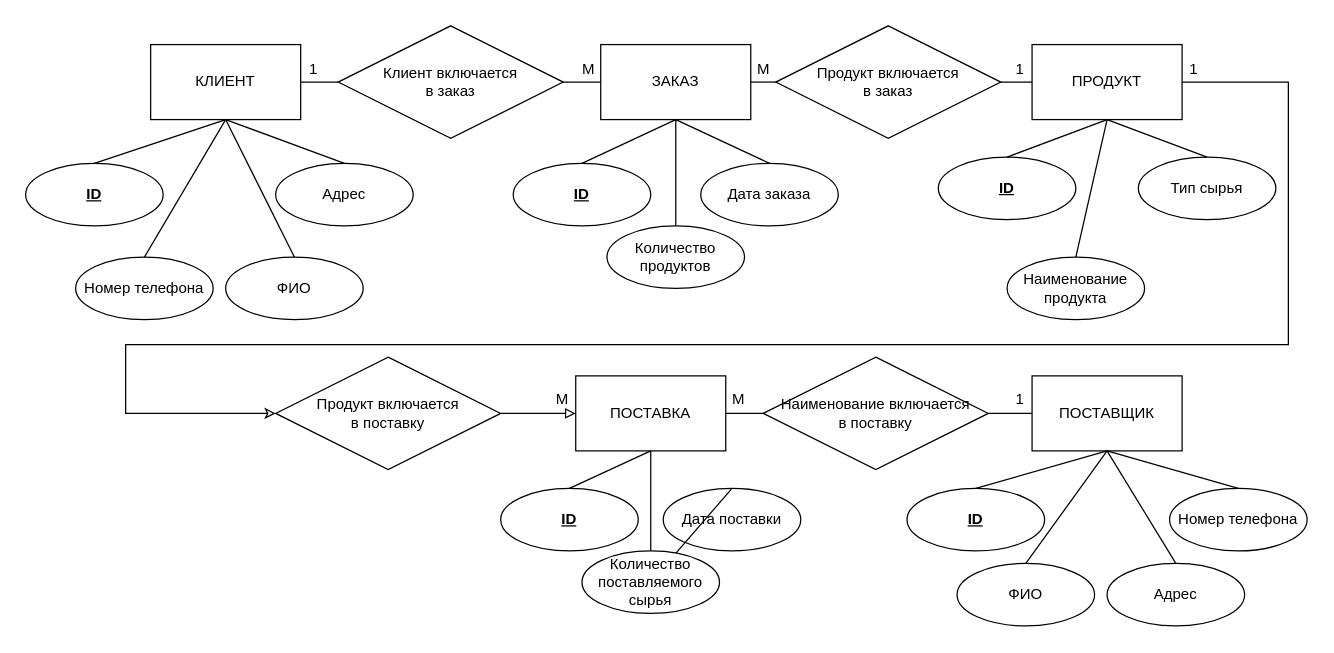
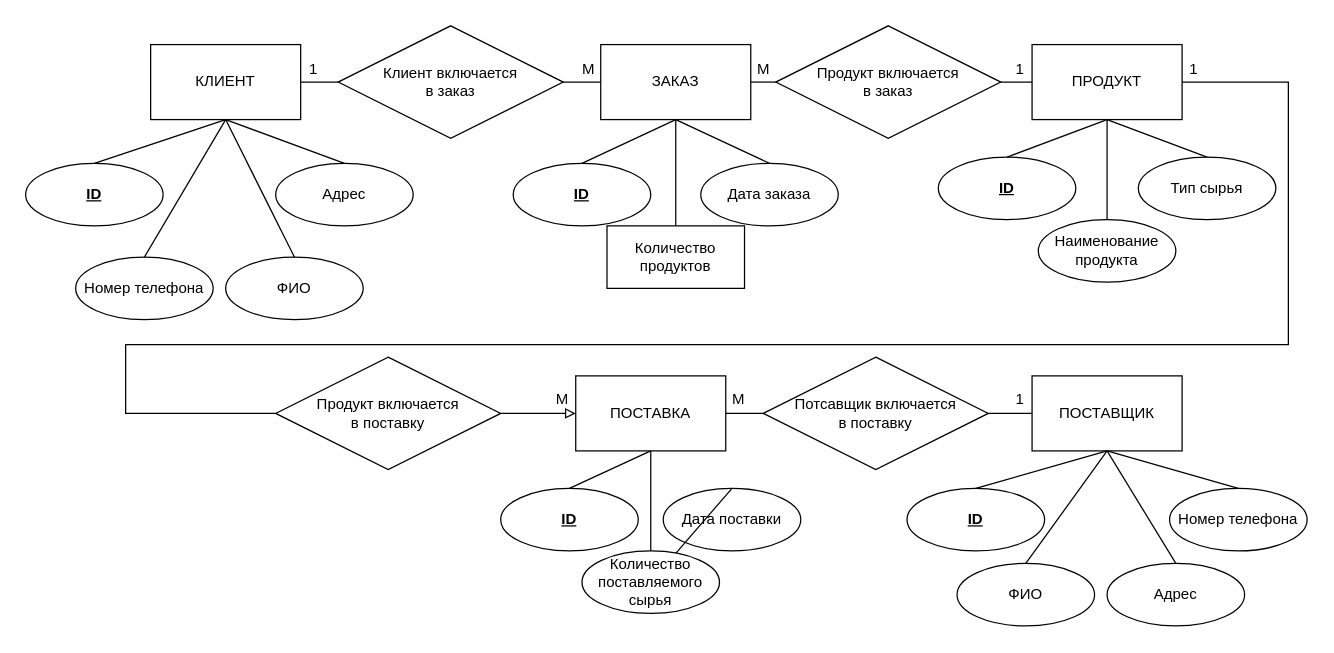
  <mxCell id="0" />
  <mxCell id="1" parent="0" />
  <mxCell id="2" value="КЛИЕНТ" style="rounded=0;whiteSpace=wrap;html=1;" parent="1" vertex="1"><mxGeometry x="120" y="35" width="120" height="60" as="geometry" /></mxCell>
- <mxCell id="3" style="edgeStyle=orthogonalEdgeStyle;rounded=0;orthogonalLoop=1;jettySize=auto;html=1;exitX=1;exitY=0.5;exitDx=0;exitDy=0;entryX=0;entryY=0.5;entryDx=0;entryDy=0;endArrow=classic;endFill=0;" parent="1" source="4" target="53" edge="1"><mxGeometry relative="1" as="geometry"><Array as="points"><mxPoint x="1030" y="65" /><mxPoint x="1030" y="275" /><mxPoint x="100" y="275" /><mxPoint x="100" y="330" /></Array></mxGeometry></mxCell>
+ <mxCell id="3" style="edgeStyle=orthogonalEdgeStyle;rounded=0;orthogonalLoop=1;jettySize=auto;html=1;exitX=1;exitY=0.5;exitDx=0;exitDy=0;entryX=0;entryY=0.5;entryDx=0;entryDy=0;endArrow=none;endFill=0;" parent="1" source="4" target="53" edge="1"><mxGeometry relative="1" as="geometry"><Array as="points"><mxPoint x="1030" y="65" /><mxPoint x="1030" y="275" /><mxPoint x="100" y="275" /><mxPoint x="100" y="330" /></Array></mxGeometry></mxCell>
  <mxCell id="4" value="ПРОДУКТ" style="rounded=0;whiteSpace=wrap;html=1;" parent="1" vertex="1"><mxGeometry x="825" y="35" width="120" height="60" as="geometry" /></mxCell>
  <mxCell id="5" value="ЗАКАЗ" style="rounded=0;whiteSpace=wrap;html=1;" parent="1" vertex="1"><mxGeometry x="480" y="35" width="120" height="60" as="geometry" /></mxCell>
  <mxCell id="6" value="ПОСТАВКА" style="rounded=0;whiteSpace=wrap;html=1;" parent="1" vertex="1"><mxGeometry x="460" y="300" width="120" height="60" as="geometry" /></mxCell>
  <mxCell id="7" value="ПОСТАВЩИК" style="rounded=0;whiteSpace=wrap;html=1;" parent="1" vertex="1"><mxGeometry x="825" y="300" width="120" height="60" as="geometry" /></mxCell>
  <mxCell id="8" value="&lt;u&gt;&lt;b&gt;ID&lt;/b&gt;&lt;/u&gt;" style="ellipse;whiteSpace=wrap;html=1;" parent="1" vertex="1"><mxGeometry x="20" y="130" width="110" height="50" as="geometry" /></mxCell>
  <mxCell id="9" value="ФИО" style="ellipse;whiteSpace=wrap;html=1;" parent="1" vertex="1"><mxGeometry x="180" y="205" width="110" height="50" as="geometry" /></mxCell>
  <mxCell id="10" value="Адрес" style="ellipse;whiteSpace=wrap;html=1;" parent="1" vertex="1"><mxGeometry x="220" y="130" width="110" height="50" as="geometry" /></mxCell>
- <mxCell id="11" value="Наименование продукта" style="ellipse;whiteSpace=wrap;html=1;" parent="1" vertex="1"><mxGeometry x="805" y="205" width="110" height="50" as="geometry" /></mxCell>
+ <mxCell id="11" value="Наименование продукта" style="ellipse;whiteSpace=wrap;html=1;" parent="1" vertex="1"><mxGeometry x="830" y="175" width="110" height="50" as="geometry" /></mxCell>
  <mxCell id="12" value="Номер телефона" style="ellipse;whiteSpace=wrap;html=1;" parent="1" vertex="1"><mxGeometry x="60" y="205" width="110" height="50" as="geometry" /></mxCell>
  <mxCell id="13" value="&lt;b&gt;&lt;u&gt;ID&lt;/u&gt;&lt;/b&gt;" style="ellipse;whiteSpace=wrap;html=1;" parent="1" vertex="1"><mxGeometry x="750" y="125" width="110" height="50" as="geometry" /></mxCell>
  <mxCell id="14" value="" style="endArrow=none;html=1;rounded=0;exitX=0.5;exitY=0;exitDx=0;exitDy=0;entryX=0.5;entryY=1;entryDx=0;entryDy=0;" parent="1" source="8" target="2" edge="1"><mxGeometry width="50" height="50" relative="1" as="geometry"><mxPoint x="410" y="105" as="sourcePoint" /><mxPoint x="460" y="55" as="targetPoint" /></mxGeometry></mxCell>
  <mxCell id="15" value="" style="endArrow=none;html=1;rounded=0;exitX=0.5;exitY=0;exitDx=0;exitDy=0;entryX=0.5;entryY=1;entryDx=0;entryDy=0;" parent="1" source="9" target="2" edge="1"><mxGeometry width="50" height="50" relative="1" as="geometry"><mxPoint x="410" y="105" as="sourcePoint" /><mxPoint x="460" y="55" as="targetPoint" /></mxGeometry></mxCell>
  <mxCell id="16" value="" style="endArrow=none;html=1;rounded=0;entryX=0.5;entryY=1;entryDx=0;entryDy=0;exitX=0.5;exitY=0;exitDx=0;exitDy=0;" parent="1" source="12" target="2" edge="1"><mxGeometry width="50" height="50" relative="1" as="geometry"><mxPoint x="410" y="105" as="sourcePoint" /><mxPoint x="460" y="55" as="targetPoint" /></mxGeometry></mxCell>
  <mxCell id="17" value="" style="endArrow=none;html=1;rounded=0;exitX=0.5;exitY=0;exitDx=0;exitDy=0;entryX=0.5;entryY=1;entryDx=0;entryDy=0;" parent="1" source="10" target="2" edge="1"><mxGeometry width="50" height="50" relative="1" as="geometry"><mxPoint x="410" y="105" as="sourcePoint" /><mxPoint x="180" y="105" as="targetPoint" /></mxGeometry></mxCell>
  <mxCell id="18" value="Дата заказа" style="ellipse;whiteSpace=wrap;html=1;" parent="1" vertex="1"><mxGeometry x="560" y="130" width="110" height="50" as="geometry" /></mxCell>
  <mxCell id="19" value="&lt;b&gt;&lt;u&gt;ID&lt;/u&gt;&lt;/b&gt;" style="ellipse;whiteSpace=wrap;html=1;" parent="1" vertex="1"><mxGeometry x="410" y="130" width="110" height="50" as="geometry" /></mxCell>
  <mxCell id="20" value="Тип сырья" style="ellipse;whiteSpace=wrap;html=1;" parent="1" vertex="1"><mxGeometry x="910" y="125" width="110" height="50" as="geometry" /></mxCell>
  <mxCell id="21" value="" style="endArrow=none;html=1;rounded=0;entryX=0.5;entryY=0;entryDx=0;entryDy=0;exitX=0.5;exitY=1;exitDx=0;exitDy=0;" parent="1" source="4" target="13" edge="1"><mxGeometry width="50" height="50" relative="1" as="geometry"><mxPoint x="840" y="105" as="sourcePoint" /><mxPoint x="810" y="-125" as="targetPoint" /></mxGeometry></mxCell>
  <mxCell id="22" value="" style="endArrow=none;html=1;rounded=0;exitX=0.5;exitY=0;exitDx=0;exitDy=0;entryX=0.5;entryY=1;entryDx=0;entryDy=0;" parent="1" source="11" target="4" edge="1"><mxGeometry width="50" height="50" relative="1" as="geometry"><mxPoint x="760" y="-75" as="sourcePoint" /><mxPoint x="910" y="85" as="targetPoint" /></mxGeometry></mxCell>
  <mxCell id="23" value="" style="endArrow=none;html=1;rounded=0;exitX=0.5;exitY=0;exitDx=0;exitDy=0;entryX=0.5;entryY=1;entryDx=0;entryDy=0;" parent="1" source="20" target="4" edge="1"><mxGeometry width="50" height="50" relative="1" as="geometry"><mxPoint x="760" y="-75" as="sourcePoint" /><mxPoint x="810" y="-125" as="targetPoint" /></mxGeometry></mxCell>
- <mxCell id="24" value="Количество продуктов" style="ellipse;whiteSpace=wrap;html=1;" parent="1" vertex="1"><mxGeometry x="485" y="180" width="110" height="50" as="geometry" /></mxCell>
+ <mxCell id="24" value="Количество продуктов" style="whiteSpace=wrap;html=1;rounded=0;" parent="1" vertex="1"><mxGeometry x="485" y="180" width="110" height="50" as="geometry" /></mxCell>
  <mxCell id="25" value="" style="endArrow=none;html=1;rounded=0;exitX=0.5;exitY=1;exitDx=0;exitDy=0;entryX=0.5;entryY=0;entryDx=0;entryDy=0;" parent="1" source="5" target="19" edge="1"><mxGeometry width="50" height="50" relative="1" as="geometry"><mxPoint x="330" y="70" as="sourcePoint" /><mxPoint x="380" y="20" as="targetPoint" /></mxGeometry></mxCell>
  <mxCell id="26" value="" style="endArrow=none;html=1;rounded=0;entryX=0.5;entryY=1;entryDx=0;entryDy=0;exitX=0.5;exitY=0;exitDx=0;exitDy=0;" parent="1" source="24" target="5" edge="1"><mxGeometry width="50" height="50" relative="1" as="geometry"><mxPoint x="330" y="70" as="sourcePoint" /><mxPoint x="380" y="20" as="targetPoint" /></mxGeometry></mxCell>
  <mxCell id="27" value="" style="endArrow=none;html=1;rounded=0;entryX=0.5;entryY=1;entryDx=0;entryDy=0;exitX=0.5;exitY=0;exitDx=0;exitDy=0;" parent="1" source="18" target="5" edge="1"><mxGeometry width="50" height="50" relative="1" as="geometry"><mxPoint x="330" y="70" as="sourcePoint" /><mxPoint x="380" y="20" as="targetPoint" /></mxGeometry></mxCell>
  <mxCell id="28" value="&lt;u&gt;&lt;b&gt;ID&lt;/b&gt;&lt;/u&gt;" style="ellipse;whiteSpace=wrap;html=1;" parent="1" vertex="1"><mxGeometry x="400" y="390" width="110" height="50" as="geometry" /></mxCell>
  <mxCell id="29" value="Количество поставляемого сырья" style="ellipse;whiteSpace=wrap;html=1;" parent="1" vertex="1"><mxGeometry x="465" y="440" width="110" height="50" as="geometry" /></mxCell>
  <mxCell id="30" value="Дата поставки" style="ellipse;whiteSpace=wrap;html=1;" parent="1" vertex="1"><mxGeometry x="530" y="390" width="110" height="50" as="geometry" /></mxCell>
  <mxCell id="31" value="Адрес" style="ellipse;whiteSpace=wrap;html=1;" parent="1" vertex="1"><mxGeometry x="885" y="450" width="110" height="50" as="geometry" /></mxCell>
  <mxCell id="32" value="&lt;u&gt;&lt;b&gt;ID&lt;/b&gt;&lt;/u&gt;" style="ellipse;whiteSpace=wrap;html=1;" parent="1" vertex="1"><mxGeometry x="725" y="390" width="110" height="50" as="geometry" /></mxCell>
  <mxCell id="33" value="ФИО" style="ellipse;whiteSpace=wrap;html=1;" parent="1" vertex="1"><mxGeometry x="765" y="450" width="110" height="50" as="geometry" /></mxCell>
  <mxCell id="34" value="" style="endArrow=none;html=1;rounded=0;entryX=0.5;entryY=1;entryDx=0;entryDy=0;exitX=0.5;exitY=0;exitDx=0;exitDy=0;" parent="1" source="28" target="6" edge="1"><mxGeometry width="50" height="50" relative="1" as="geometry"><mxPoint x="240" y="330" as="sourcePoint" /><mxPoint x="290" y="280" as="targetPoint" /></mxGeometry></mxCell>
  <mxCell id="35" value="" style="endArrow=none;html=1;rounded=0;entryX=0.5;entryY=1;entryDx=0;entryDy=0;exitX=0.5;exitY=0;exitDx=0;exitDy=0;" parent="1" source="29" target="6" edge="1"><mxGeometry width="50" height="50" relative="1" as="geometry"><mxPoint x="240" y="330" as="sourcePoint" /><mxPoint x="290" y="280" as="targetPoint" /></mxGeometry></mxCell>
  <mxCell id="36" value="" style="endArrow=none;html=1;rounded=0;exitX=0.5;exitY=0;exitDx=0;exitDy=0;" parent="1" source="30" target="29" edge="1"><mxGeometry width="50" height="50" relative="1" as="geometry"><mxPoint x="240" y="330" as="sourcePoint" /><mxPoint x="290" y="280" as="targetPoint" /></mxGeometry></mxCell>
  <mxCell id="37" value="Номер телефона" style="ellipse;whiteSpace=wrap;html=1;" parent="1" vertex="1"><mxGeometry x="935" y="390" width="110" height="50" as="geometry" /></mxCell>
  <mxCell id="38" value="" style="endArrow=none;html=1;rounded=0;exitX=0.5;exitY=0;exitDx=0;exitDy=0;entryX=0.5;entryY=1;entryDx=0;entryDy=0;" parent="1" source="32" target="7" edge="1"><mxGeometry width="50" height="50" relative="1" as="geometry"><mxPoint x="425" y="370" as="sourcePoint" /><mxPoint x="770" y="360" as="targetPoint" /></mxGeometry></mxCell>
  <mxCell id="39" value="" style="endArrow=none;html=1;rounded=0;entryX=0.5;entryY=1;entryDx=0;entryDy=0;exitX=0.5;exitY=0;exitDx=0;exitDy=0;" parent="1" source="31" target="7" edge="1"><mxGeometry width="50" height="50" relative="1" as="geometry"><mxPoint x="425" y="370" as="sourcePoint" /><mxPoint x="475" y="320" as="targetPoint" /></mxGeometry></mxCell>
  <mxCell id="40" value="" style="endArrow=none;html=1;rounded=0;entryX=0.5;entryY=1;entryDx=0;entryDy=0;exitX=0.5;exitY=0;exitDx=0;exitDy=0;" parent="1" source="33" target="7" edge="1"><mxGeometry width="50" height="50" relative="1" as="geometry"><mxPoint x="425" y="370" as="sourcePoint" /><mxPoint x="475" y="320" as="targetPoint" /></mxGeometry></mxCell>
  <mxCell id="41" value="" style="endArrow=none;html=1;rounded=0;entryX=0.5;entryY=1;entryDx=0;entryDy=0;exitX=0.5;exitY=0;exitDx=0;exitDy=0;" parent="1" source="37" target="7" edge="1"><mxGeometry width="50" height="50" relative="1" as="geometry"><mxPoint x="425" y="370" as="sourcePoint" /><mxPoint x="475" y="320" as="targetPoint" /></mxGeometry></mxCell>
  <mxCell id="42" value="Клиент включается&lt;br&gt;в заказ" style="rhombus;whiteSpace=wrap;html=1;" parent="1" vertex="1"><mxGeometry x="270" y="20" width="180" height="90" as="geometry" /></mxCell>
  <mxCell id="43" value="" style="endArrow=none;html=1;rounded=0;entryX=0;entryY=0.5;entryDx=0;entryDy=0;exitX=1;exitY=0.5;exitDx=0;exitDy=0;" parent="1" source="2" target="42" edge="1"><mxGeometry width="50" height="50" relative="1" as="geometry"><mxPoint x="50" y="245" as="sourcePoint" /><mxPoint x="100" y="195" as="targetPoint" /></mxGeometry></mxCell>
  <mxCell id="44" value="" style="endArrow=none;html=1;rounded=0;exitX=0;exitY=0.5;exitDx=0;exitDy=0;" parent="1" source="5" edge="1"><mxGeometry width="50" height="50" relative="1" as="geometry"><mxPoint x="20" y="245" as="sourcePoint" /><mxPoint x="450" y="65" as="targetPoint" /></mxGeometry></mxCell>
  <mxCell id="45" value="1" style="text;html=1;align=center;verticalAlign=middle;resizable=0;points=[];autosize=1;strokeColor=none;fillColor=none;" parent="1" vertex="1"><mxGeometry x="235" y="40" width="30" height="30" as="geometry" /></mxCell>
  <mxCell id="46" value="М" style="text;html=1;align=center;verticalAlign=middle;resizable=0;points=[];autosize=1;strokeColor=none;fillColor=none;" parent="1" vertex="1"><mxGeometry x="455" y="40" width="30" height="30" as="geometry" /></mxCell>
  <mxCell id="47" value="Продукт включается&lt;br&gt;в заказ" style="rhombus;whiteSpace=wrap;html=1;" parent="1" vertex="1"><mxGeometry x="620" y="20" width="180" height="90" as="geometry" /></mxCell>
  <mxCell id="48" value="" style="endArrow=none;html=1;rounded=0;entryX=1;entryY=0.5;entryDx=0;entryDy=0;exitX=0;exitY=0.5;exitDx=0;exitDy=0;" parent="1" source="47" target="5" edge="1"><mxGeometry width="50" height="50" relative="1" as="geometry"><mxPoint x="500" y="65" as="sourcePoint" /><mxPoint x="550" y="15" as="targetPoint" /></mxGeometry></mxCell>
  <mxCell id="49" value="" style="endArrow=none;html=1;rounded=0;exitX=0;exitY=0.5;exitDx=0;exitDy=0;" parent="1" source="4" edge="1"><mxGeometry width="50" height="50" relative="1" as="geometry"><mxPoint x="485" y="65" as="sourcePoint" /><mxPoint x="800" y="65" as="targetPoint" /></mxGeometry></mxCell>
  <mxCell id="50" value="М" style="text;html=1;align=center;verticalAlign=middle;resizable=0;points=[];autosize=1;strokeColor=none;fillColor=none;" parent="1" vertex="1"><mxGeometry x="595" y="40" width="30" height="30" as="geometry" /></mxCell>
  <mxCell id="51" value="1" style="text;html=1;align=center;verticalAlign=middle;resizable=0;points=[];autosize=1;strokeColor=none;fillColor=none;" parent="1" vertex="1"><mxGeometry x="800" y="40" width="30" height="30" as="geometry" /></mxCell>
  <mxCell id="52" style="edgeStyle=orthogonalEdgeStyle;rounded=0;orthogonalLoop=1;jettySize=auto;html=1;exitX=1;exitY=0.5;exitDx=0;exitDy=0;entryX=0;entryY=0.5;entryDx=0;entryDy=0;endArrow=block;endFill=0;" parent="1" source="53" target="6" edge="1"><mxGeometry relative="1" as="geometry"><mxPoint x="440" y="340" as="targetPoint" /><mxPoint x="400" y="325" as="sourcePoint" /></mxGeometry></mxCell>
  <mxCell id="53" value="Продукт включается&lt;br&gt;в поставку" style="rhombus;whiteSpace=wrap;html=1;" parent="1" vertex="1"><mxGeometry x="220" y="285" width="180" height="90" as="geometry" /></mxCell>
  <mxCell id="54" value="М" style="text;html=1;align=center;verticalAlign=middle;resizable=0;points=[];autosize=1;strokeColor=none;fillColor=none;" parent="1" vertex="1"><mxGeometry x="434" y="304" width="30" height="30" as="geometry" /></mxCell>
  <mxCell id="55" value="1" style="text;html=1;align=center;verticalAlign=middle;resizable=0;points=[];autosize=1;strokeColor=none;fillColor=none;" parent="1" vertex="1"><mxGeometry x="939" y="40" width="30" height="30" as="geometry" /></mxCell>
- <mxCell id="56" value="Наименование включается&lt;br&gt;в поставку" style="rhombus;whiteSpace=wrap;html=1;" parent="1" vertex="1"><mxGeometry x="610" y="285" width="180" height="90" as="geometry" /></mxCell>
+ <mxCell id="56" value="Потсавщик включается&lt;br&gt;в поставку" style="rhombus;whiteSpace=wrap;html=1;" parent="1" vertex="1"><mxGeometry x="610" y="285" width="180" height="90" as="geometry" /></mxCell>
  <mxCell id="57" value="" style="endArrow=none;html=1;rounded=0;entryX=1;entryY=0.5;entryDx=0;entryDy=0;" parent="1" source="56" target="6" edge="1"><mxGeometry width="50" height="50" relative="1" as="geometry"><mxPoint x="670" y="515" as="sourcePoint" /><mxPoint x="720" y="465" as="targetPoint" /></mxGeometry></mxCell>
  <mxCell id="58" value="" style="endArrow=none;html=1;rounded=0;entryX=1;entryY=0.5;entryDx=0;entryDy=0;exitX=0;exitY=0.5;exitDx=0;exitDy=0;" parent="1" source="7" target="56" edge="1"><mxGeometry width="50" height="50" relative="1" as="geometry"><mxPoint x="670" y="515" as="sourcePoint" /><mxPoint x="720" y="465" as="targetPoint" /></mxGeometry></mxCell>
  <mxCell id="59" value="М" style="text;html=1;align=center;verticalAlign=middle;resizable=0;points=[];autosize=1;strokeColor=none;fillColor=none;" parent="1" vertex="1"><mxGeometry x="575" y="304" width="30" height="30" as="geometry" /></mxCell>
  <mxCell id="60" value="1" style="text;html=1;align=center;verticalAlign=middle;resizable=0;points=[];autosize=1;strokeColor=none;fillColor=none;" parent="1" vertex="1"><mxGeometry x="800" y="304" width="30" height="30" as="geometry" /></mxCell>
